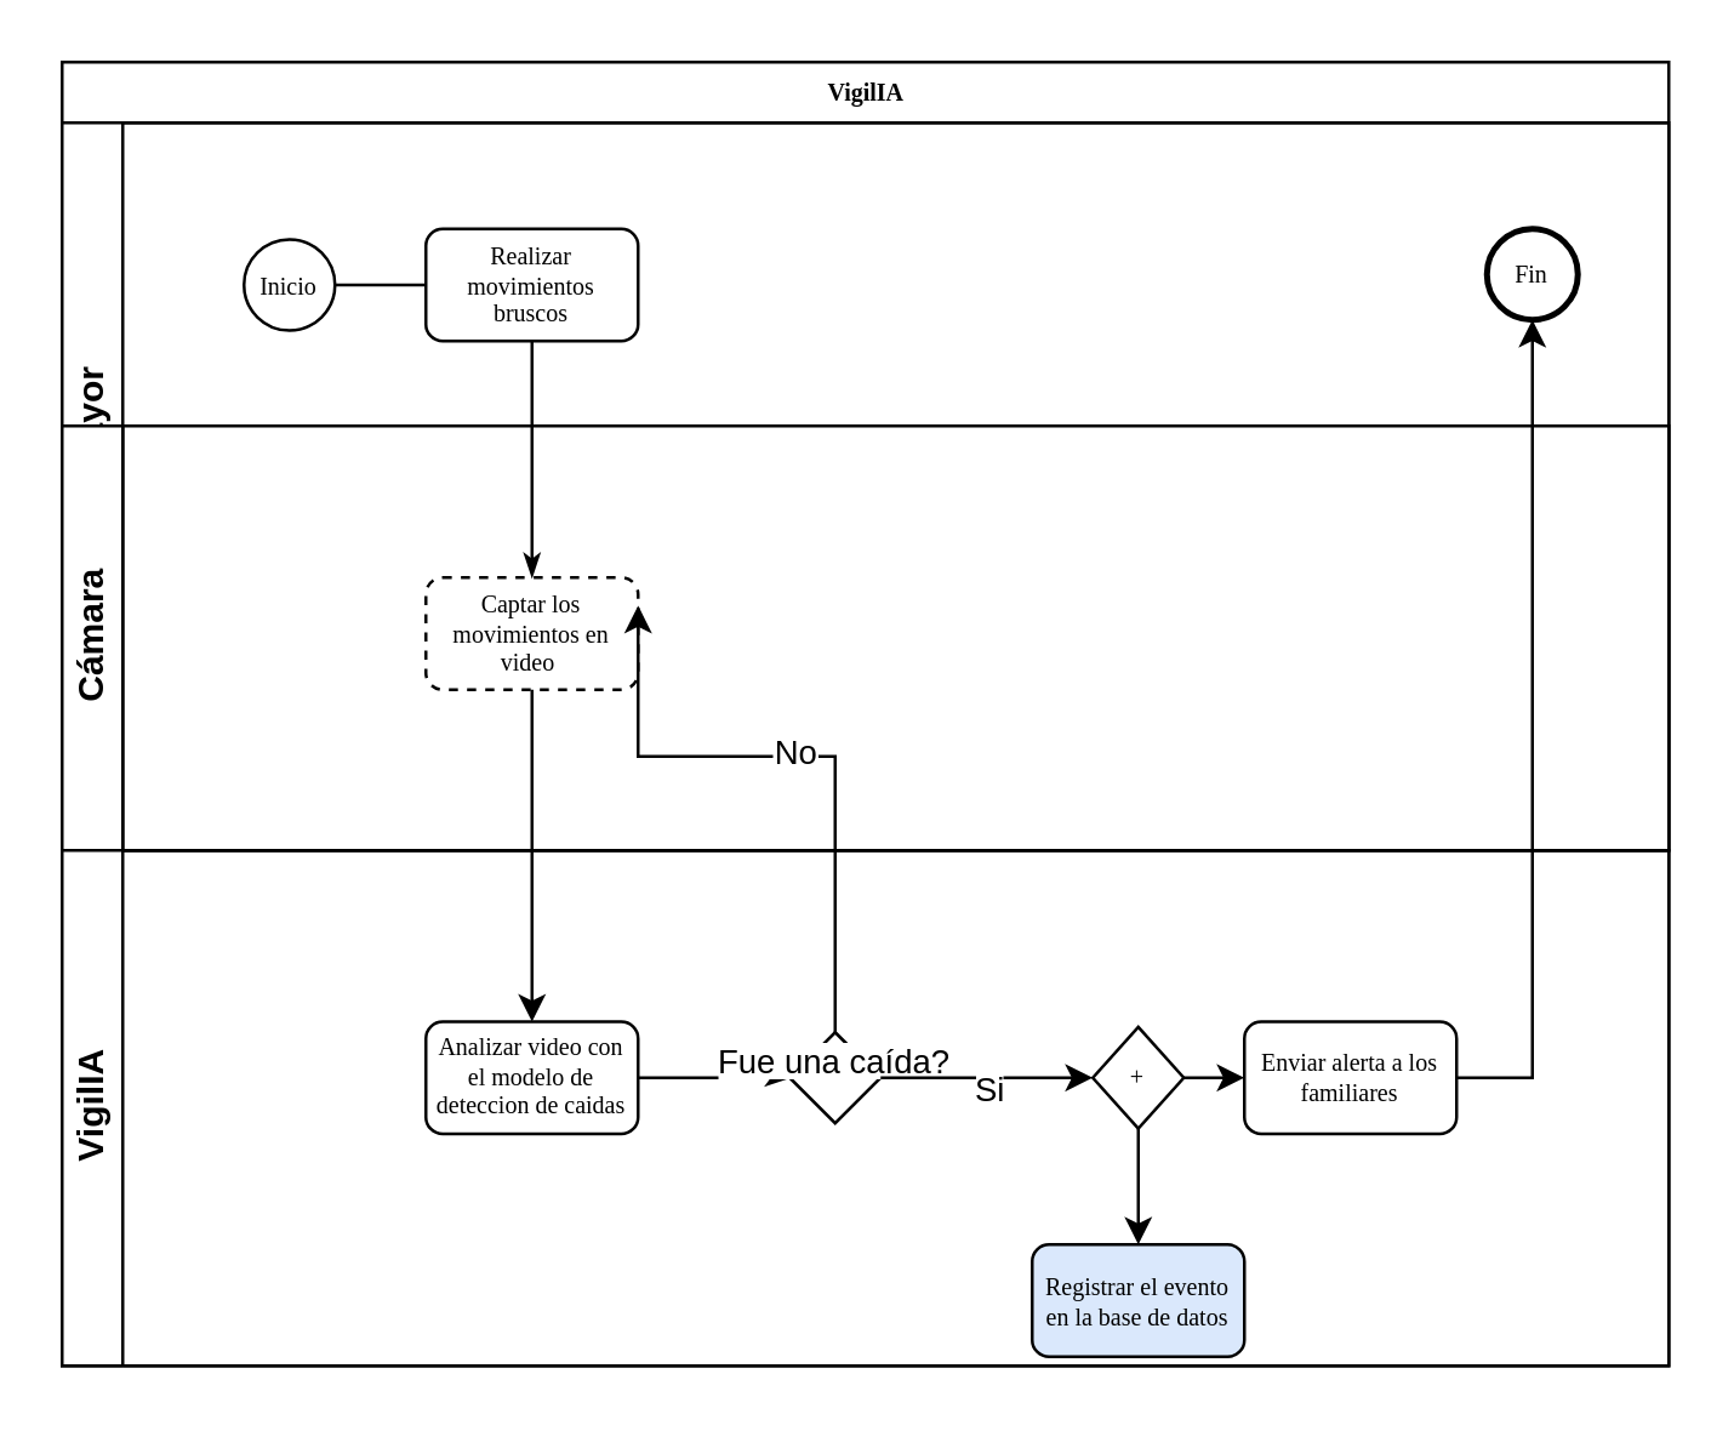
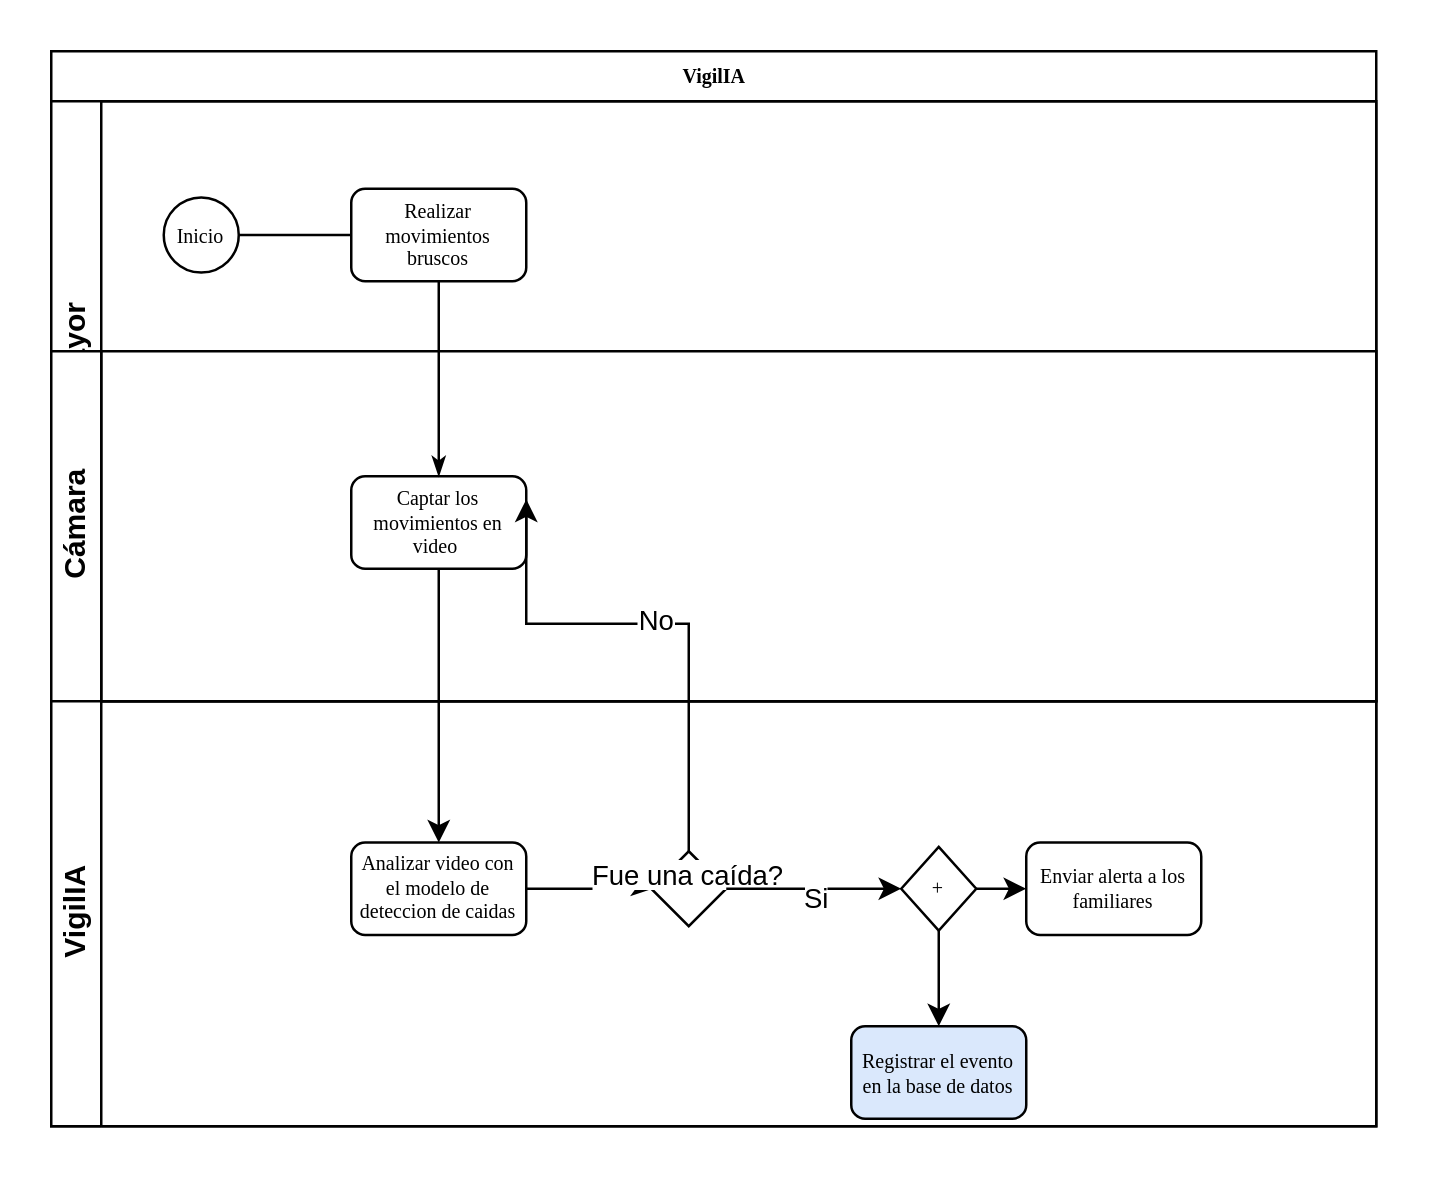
  <mxCell id="0" />
  <mxCell id="1" parent="0" />
  <mxCell id="2" value="VigilIA" style="swimlane;html=1;childLayout=stackLayout;horizontal=1;startSize=20;horizontalStack=0;rounded=0;shadow=0;labelBackgroundColor=none;strokeWidth=1;fontFamily=Verdana;fontSize=8;align=center;" vertex="1" parent="1"><mxGeometry x="20" y="20" width="530" height="430" as="geometry" /></mxCell>
  <mxCell id="3" value="Adulto mayor" style="swimlane;html=1;startSize=20;horizontal=0;" vertex="1" parent="2"><mxGeometry y="20" width="530" height="240" as="geometry" /></mxCell>
  <mxCell id="4" style="edgeStyle=orthogonalEdgeStyle;rounded=0;orthogonalLoop=1;jettySize=auto;html=1;exitX=1;exitY=0.5;exitDx=0;exitDy=0;endArrow=none;" edge="1" parent="3" source="5" target="6"><mxGeometry relative="1" as="geometry" /></mxCell>
- <mxCell id="5" value="Inicio" style="ellipse;whiteSpace=wrap;html=1;rounded=0;shadow=0;labelBackgroundColor=none;strokeWidth=1;fontFamily=Verdana;fontSize=8;align=center;" vertex="1" parent="3"><mxGeometry x="60" y="38.5" width="30" height="30" as="geometry" /></mxCell>
+ <mxCell id="5" value="Inicio" style="ellipse;whiteSpace=wrap;html=1;rounded=0;shadow=0;labelBackgroundColor=none;strokeWidth=1;fontFamily=Verdana;fontSize=8;align=center;" vertex="1" parent="3"><mxGeometry x="45" y="38.5" width="30" height="30" as="geometry" /></mxCell>
  <mxCell id="6" value="Realizar movimientos bruscos" style="rounded=1;whiteSpace=wrap;html=1;shadow=0;labelBackgroundColor=none;strokeWidth=1;fontFamily=Verdana;fontSize=8;align=center;" vertex="1" parent="3"><mxGeometry x="120" y="35.0" width="70" height="37" as="geometry" /></mxCell>
- <mxCell id="7" value="Fin" style="ellipse;whiteSpace=wrap;html=1;rounded=0;shadow=0;labelBackgroundColor=none;strokeWidth=2;fontFamily=Verdana;fontSize=8;align=center;" vertex="1" parent="3"><mxGeometry x="470" y="35" width="30" height="30" as="geometry" /></mxCell>
  <mxCell id="8" value="Cámara" style="swimlane;html=1;startSize=20;horizontal=0;" vertex="1" parent="3"><mxGeometry y="100" width="530" height="140" as="geometry" /></mxCell>
- <mxCell id="9" value="Captar los movimientos en video&amp;nbsp;" style="rounded=1;whiteSpace=wrap;html=1;shadow=0;labelBackgroundColor=none;strokeWidth=1;fontFamily=Verdana;fontSize=8;align=center;dashed=1;" vertex="1" parent="8"><mxGeometry x="120" y="50.0" width="70" height="37" as="geometry" /></mxCell>
+ <mxCell id="9" value="Captar los movimientos en video&amp;nbsp;" style="rounded=1;whiteSpace=wrap;html=1;shadow=0;labelBackgroundColor=none;strokeWidth=1;fontFamily=Verdana;fontSize=8;align=center;" vertex="1" parent="8"><mxGeometry x="120" y="50.0" width="70" height="37" as="geometry" /></mxCell>
  <mxCell id="10" style="edgeStyle=orthogonalEdgeStyle;rounded=0;html=1;labelBackgroundColor=none;startArrow=none;startFill=0;startSize=5;endArrow=classicThin;endFill=1;endSize=5;jettySize=auto;orthogonalLoop=1;strokeWidth=1;fontFamily=Verdana;fontSize=8" edge="1" parent="3" source="6" target="9"><mxGeometry relative="1" as="geometry" /></mxCell>
  <mxCell id="11" style="edgeStyle=orthogonalEdgeStyle;rounded=0;orthogonalLoop=1;jettySize=auto;html=1;exitX=0.5;exitY=1;exitDx=0;exitDy=0;entryX=0.5;entryY=0;entryDx=0;entryDy=0;" edge="1" parent="2" source="9" target="16"><mxGeometry relative="1" as="geometry" /></mxCell>
  <mxCell id="12" style="edgeStyle=orthogonalEdgeStyle;rounded=0;orthogonalLoop=1;jettySize=auto;html=1;exitX=0.5;exitY=0;exitDx=0;exitDy=0;exitPerimeter=0;entryX=1;entryY=0.25;entryDx=0;entryDy=0;" edge="1" parent="2" source="17" target="9"><mxGeometry relative="1" as="geometry"><mxPoint x="255" y="300" as="targetPoint" /><Array as="points"><mxPoint x="255" y="229" /></Array></mxGeometry></mxCell>
  <mxCell id="13" value="No" style="edgeLabel;html=1;align=center;verticalAlign=middle;resizable=0;points=[];" connectable="0" vertex="1" parent="12"><mxGeometry x="0.02" y="-2" relative="1" as="geometry"><mxPoint as="offset" /></mxGeometry></mxCell>
  <mxCell id="14" value="VigilIA" style="swimlane;html=1;startSize=20;horizontal=0;" vertex="1" parent="2"><mxGeometry y="260" width="530" height="170" as="geometry" /></mxCell>
  <mxCell id="15" style="edgeStyle=orthogonalEdgeStyle;rounded=0;html=1;labelBackgroundColor=none;startArrow=none;startFill=0;startSize=5;endArrow=classicThin;endFill=1;endSize=5;jettySize=auto;orthogonalLoop=1;strokeWidth=1;fontFamily=Verdana;fontSize=8;" edge="1" parent="14" source="16" target="17"><mxGeometry relative="1" as="geometry" /></mxCell>
  <mxCell id="16" value="Analizar video con el modelo de deteccion de caidas" style="rounded=1;whiteSpace=wrap;html=1;shadow=0;labelBackgroundColor=none;strokeWidth=1;fontFamily=Verdana;fontSize=8;align=center;" vertex="1" parent="14"><mxGeometry x="120" y="56.5" width="70" height="37" as="geometry" /></mxCell>
  <mxCell id="17" value="&#10;&lt;span style=&quot;color: rgb(0, 0, 0); font-family: Helvetica; font-size: 11px; font-style: normal; font-variant-ligatures: normal; font-variant-caps: normal; font-weight: 400; letter-spacing: normal; orphans: 2; text-align: center; text-indent: 0px; text-transform: none; widows: 2; word-spacing: 0px; -webkit-text-stroke-width: 0px; white-space: nowrap; background-color: rgb(255, 255, 255); text-decoration-thickness: initial; text-decoration-style: initial; text-decoration-color: initial; display: inline !important; float: none;&quot;&gt;Fue una caída?&lt;/span&gt;&#10;&#10;" style="strokeWidth=1;html=1;shape=mxgraph.flowchart.decision;whiteSpace=wrap;rounded=1;shadow=0;labelBackgroundColor=none;fontFamily=Verdana;fontSize=8;align=center;" vertex="1" parent="14"><mxGeometry x="240" y="60" width="30" height="30" as="geometry" /></mxCell>
  <mxCell id="18" value="Enviar alerta a los familiares" style="rounded=1;whiteSpace=wrap;html=1;shadow=0;labelBackgroundColor=none;strokeWidth=1;fontFamily=Verdana;fontSize=8;align=center;" vertex="1" parent="14"><mxGeometry x="390" y="56.5" width="70" height="37" as="geometry" /></mxCell>
  <mxCell id="19" value="Registrar el evento en la base de datos" style="rounded=1;whiteSpace=wrap;html=1;shadow=0;labelBackgroundColor=none;strokeWidth=1;fontFamily=Verdana;fontSize=8;align=center;fillColor=#dae8fc;" vertex="1" parent="14"><mxGeometry x="320" y="130" width="70" height="37" as="geometry" /></mxCell>
  <mxCell id="20" style="edgeStyle=orthogonalEdgeStyle;rounded=0;orthogonalLoop=1;jettySize=auto;html=1;exitX=0.5;exitY=1;exitDx=0;exitDy=0;exitPerimeter=0;entryX=0.5;entryY=0;entryDx=0;entryDy=0;" edge="1" parent="14" source="22" target="19"><mxGeometry relative="1" as="geometry" /></mxCell>
  <mxCell id="21" style="edgeStyle=orthogonalEdgeStyle;rounded=0;orthogonalLoop=1;jettySize=auto;html=1;exitX=1;exitY=0.5;exitDx=0;exitDy=0;exitPerimeter=0;entryX=0;entryY=0.5;entryDx=0;entryDy=0;" edge="1" parent="14" source="22" target="18"><mxGeometry relative="1" as="geometry" /></mxCell>
  <mxCell id="22" value="+" style="strokeWidth=1;html=1;shape=mxgraph.flowchart.decision;whiteSpace=wrap;rounded=1;shadow=0;labelBackgroundColor=none;fontFamily=Verdana;fontSize=8;align=center;" vertex="1" parent="14"><mxGeometry x="340" y="58.25" width="30" height="33.5" as="geometry" /></mxCell>
  <mxCell id="23" style="edgeStyle=orthogonalEdgeStyle;rounded=0;orthogonalLoop=1;jettySize=auto;html=1;entryX=0;entryY=0.5;entryDx=0;entryDy=0;entryPerimeter=0;" edge="1" parent="14" source="17" target="22"><mxGeometry relative="1" as="geometry" /></mxCell>
  <mxCell id="24" value="Si" style="edgeLabel;html=1;align=center;verticalAlign=middle;resizable=0;points=[];" connectable="0" vertex="1" parent="23"><mxGeometry x="0.002" y="-3" relative="1" as="geometry"><mxPoint as="offset" /></mxGeometry></mxCell>
- <mxCell id="25" style="edgeStyle=orthogonalEdgeStyle;rounded=0;orthogonalLoop=1;jettySize=auto;html=1;exitX=1;exitY=0.5;exitDx=0;exitDy=0;entryX=0.5;entryY=1;entryDx=0;entryDy=0;" edge="1" parent="2" source="18" target="7"><mxGeometry relative="1" as="geometry" /></mxCell>
